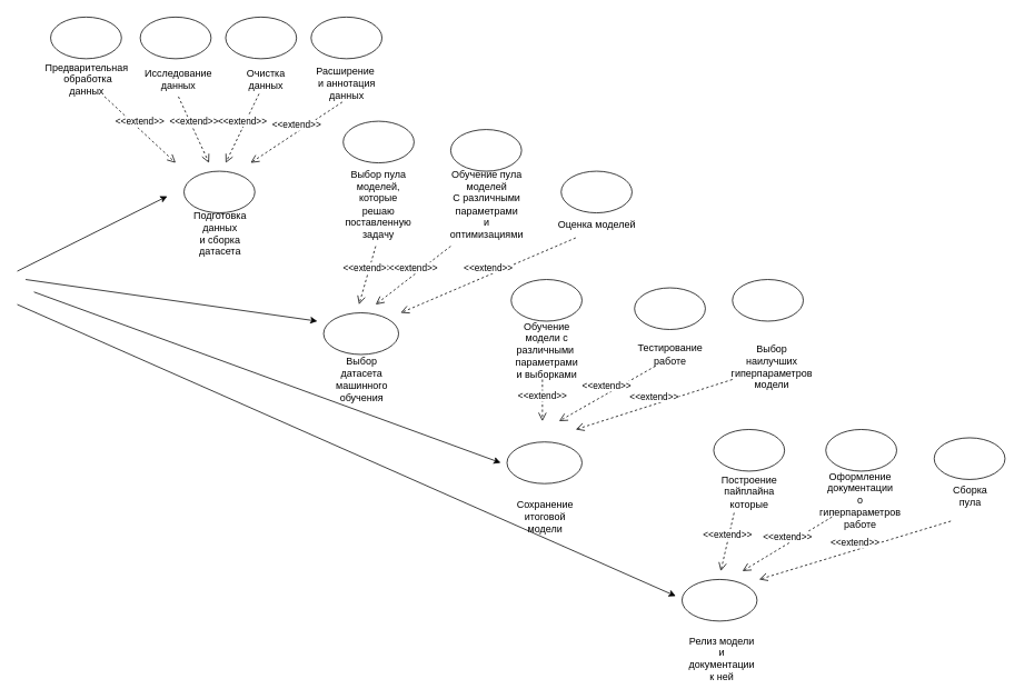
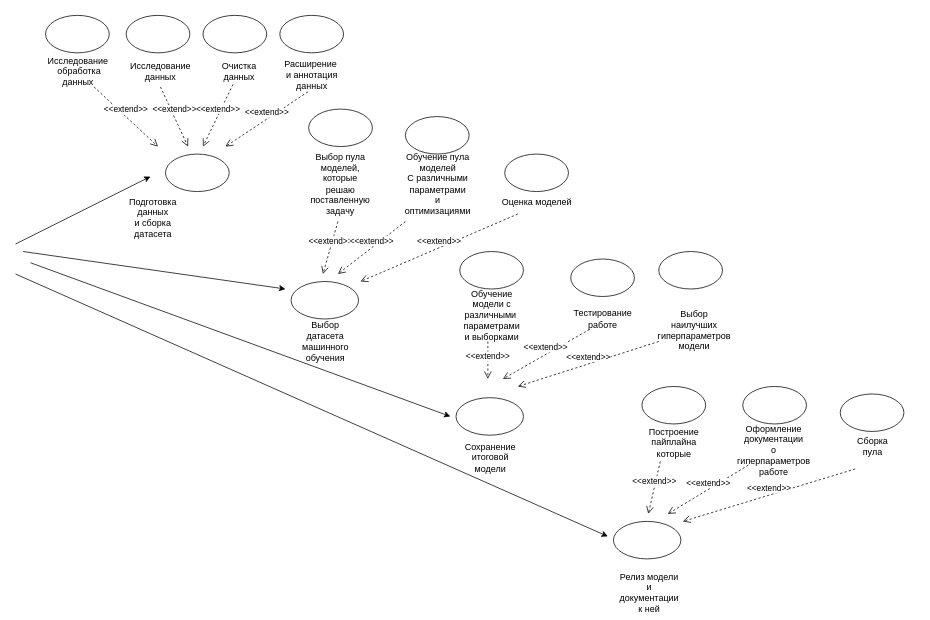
  <mxCell id="0" />
  <mxCell id="1" parent="0" />
  <mxCell id="2" value="" style="ellipse;whiteSpace=wrap;html=1;" parent="1" vertex="1"><mxGeometry x="220" y="205" width="85" height="50" as="geometry" /></mxCell>
  <mxCell id="3" value="" style="ellipse;whiteSpace=wrap;html=1;" parent="1" vertex="1"><mxGeometry x="387.5" y="375" width="90" height="50" as="geometry" /></mxCell>
- <mxCell id="4" value="&lt;span style=&quot;text-wrap: wrap;&quot;&gt;Подготовка данных&lt;/span&gt;&lt;div&gt;&lt;span style=&quot;text-wrap: wrap;&quot;&gt;и сборка датасета&lt;/span&gt;&lt;/div&gt;" style="text;html=1;align=center;verticalAlign=middle;resizable=0;points=[];autosize=1;strokeColor=none;fillColor=none;" parent="1" vertex="1"><mxGeometry x="197.5" y="260" width="130" height="40" as="geometry" /></mxCell>
+ <mxCell id="4" value="&lt;span style=&quot;text-wrap: wrap;&quot;&gt;Подготовка данных&lt;/span&gt;&lt;div&gt;&lt;span style=&quot;text-wrap: wrap;&quot;&gt;и сборка датасета&lt;/span&gt;&lt;/div&gt;" style="text;html=1;align=center;verticalAlign=middle;resizable=0;points=[];autosize=1;strokeColor=none;fillColor=none;" parent="1" vertex="1"><mxGeometry x="137.5" y="270" width="130" height="40" as="geometry" /></mxCell>
  <mxCell id="5" value="" style="ellipse;whiteSpace=wrap;html=1;" parent="1" vertex="1"><mxGeometry x="607.5" y="530" width="90" height="50" as="geometry" /></mxCell>
  <mxCell id="6" value="" style="ellipse;whiteSpace=wrap;html=1;" parent="1" vertex="1"><mxGeometry x="817.5" y="695" width="90" height="50" as="geometry" /></mxCell>
- <mxCell id="7" value="&lt;span style=&quot;text-wrap: wrap;&quot;&gt;Сохранение итоговой модели&lt;/span&gt;" style="text;html=1;align=center;verticalAlign=middle;resizable=0;points=[];autosize=1;strokeColor=none;fillColor=none;" parent="1" vertex="1"><mxGeometry x="557.5" y="605" width="190" height="30" as="geometry" /></mxCell>
+ <mxCell id="7" value="&lt;span style=&quot;text-wrap: wrap;&quot;&gt;Сохранение итоговой модели&lt;/span&gt;" style="text;html=1;align=center;verticalAlign=middle;resizable=0;points=[];autosize=1;strokeColor=none;fillColor=none;" parent="1" vertex="1"><mxGeometry x="557.5" y="595" width="190" height="30" as="geometry" /></mxCell>
  <mxCell id="8" value="&lt;span style=&quot;text-wrap: wrap;&quot;&gt;Релиз модели и документации к ней&lt;/span&gt;" style="text;html=1;align=center;verticalAlign=middle;resizable=0;points=[];autosize=1;strokeColor=none;fillColor=none;" parent="1" vertex="1"><mxGeometry x="750" y="775" width="230" height="30" as="geometry" /></mxCell>
  <mxCell id="9" value="" style="ellipse;whiteSpace=wrap;html=1;" parent="1" vertex="1"><mxGeometry x="60" y="20" width="85" height="50" as="geometry" /></mxCell>
  <mxCell id="10" value="" style="ellipse;whiteSpace=wrap;html=1;" parent="1" vertex="1"><mxGeometry x="167.5" y="20" width="85" height="50" as="geometry" /></mxCell>
  <mxCell id="11" value="" style="ellipse;whiteSpace=wrap;html=1;" parent="1" vertex="1"><mxGeometry x="270" y="20" width="85" height="50" as="geometry" /></mxCell>
  <mxCell id="12" value="" style="ellipse;whiteSpace=wrap;html=1;" parent="1" vertex="1"><mxGeometry x="372.5" y="20" width="85" height="50" as="geometry" /></mxCell>
- <mxCell id="13" value="&lt;div style=&quot;text-wrap: wrap;&quot;&gt;Предварительная&lt;/div&gt;&lt;div style=&quot;text-wrap: wrap;&quot;&gt;&amp;nbsp;обработка данных&lt;/div&gt;" style="text;html=1;align=center;verticalAlign=middle;resizable=0;points=[];autosize=1;strokeColor=none;fillColor=none;" parent="1" vertex="1"><mxGeometry x="37.5" y="75" width="130" height="40" as="geometry" /></mxCell>
+ <mxCell id="13" value="&lt;div style=&quot;text-wrap: wrap;&quot;&gt;Исследование&lt;/div&gt;&lt;div style=&quot;text-wrap: wrap;&quot;&gt;&amp;nbsp;обработка данных&lt;/div&gt;" style="text;html=1;align=center;verticalAlign=middle;resizable=0;points=[];autosize=1;strokeColor=none;fillColor=none;" parent="1" vertex="1"><mxGeometry x="37.5" y="75" width="130" height="40" as="geometry" /></mxCell>
  <mxCell id="14" value="&lt;div style=&quot;text-wrap: wrap;&quot;&gt;Исследование&lt;/div&gt;&lt;div style=&quot;text-wrap: wrap;&quot;&gt;данных&lt;/div&gt;" style="text;html=1;align=center;verticalAlign=middle;resizable=0;points=[];autosize=1;strokeColor=none;fillColor=none;" parent="1" vertex="1"><mxGeometry x="162.5" y="75" width="100" height="40" as="geometry" /></mxCell>
  <mxCell id="15" value="&lt;span style=&quot;text-wrap: wrap;&quot;&gt;Очистка данных&lt;/span&gt;" style="text;html=1;align=center;verticalAlign=middle;resizable=0;points=[];autosize=1;strokeColor=none;fillColor=none;" parent="1" vertex="1"><mxGeometry x="262.5" y="80" width="110" height="30" as="geometry" /></mxCell>
  <mxCell id="16" value="&lt;div style=&quot;text-wrap: wrap;&quot;&gt;Расширение&amp;nbsp;&lt;/div&gt;&lt;div style=&quot;text-wrap: wrap;&quot;&gt;и аннотация данных&lt;/div&gt;" style="text;html=1;align=center;verticalAlign=middle;resizable=0;points=[];autosize=1;strokeColor=none;fillColor=none;" parent="1" vertex="1"><mxGeometry x="345" y="80" width="140" height="40" as="geometry" /></mxCell>
  <mxCell id="17" value="&lt;span style=&quot;text-wrap: wrap;&quot;&gt;Выбор датасета машинного обучения&lt;/span&gt;" style="text;html=1;align=center;verticalAlign=middle;resizable=0;points=[];autosize=1;strokeColor=none;fillColor=none;" parent="1" vertex="1"><mxGeometry x="312.5" y="440" width="240" height="30" as="geometry" /></mxCell>
  <mxCell id="18" value="" style="ellipse;whiteSpace=wrap;html=1;" parent="1" vertex="1"><mxGeometry x="411" y="145" width="85" height="50" as="geometry" /></mxCell>
  <mxCell id="19" value="" style="ellipse;whiteSpace=wrap;html=1;" parent="1" vertex="1"><mxGeometry x="540" y="155" width="85" height="50" as="geometry" /></mxCell>
  <mxCell id="20" value="" style="ellipse;whiteSpace=wrap;html=1;" parent="1" vertex="1"><mxGeometry x="672.5" y="205" width="85" height="50" as="geometry" /></mxCell>
  <mxCell id="21" value="&lt;div style=&quot;text-wrap: wrap;&quot;&gt;&lt;div&gt;Выбор пула моделей,&lt;/div&gt;&lt;div&gt;которые решаю&lt;/div&gt;&lt;div&gt;поставленную задачу&lt;/div&gt;&lt;/div&gt;" style="text;html=1;align=center;verticalAlign=middle;resizable=0;points=[];autosize=1;strokeColor=none;fillColor=none;" parent="1" vertex="1"><mxGeometry x="382.5" y="215" width="140" height="60" as="geometry" /></mxCell>
  <mxCell id="22" value="&lt;div style=&quot;text-wrap: wrap;&quot;&gt;&lt;div&gt;Обучение пула моделей&lt;/div&gt;&lt;div&gt;С различными параметрами&lt;/div&gt;&lt;div&gt;и оптимизациями&lt;/div&gt;&lt;/div&gt;" style="text;html=1;align=center;verticalAlign=middle;resizable=0;points=[];autosize=1;strokeColor=none;fillColor=none;" parent="1" vertex="1"><mxGeometry x="492.5" y="215" width="180" height="60" as="geometry" /></mxCell>
  <mxCell id="23" value="&lt;div&gt;&lt;span style=&quot;text-wrap: wrap;&quot;&gt;Оценка&amp;nbsp;&lt;/span&gt;&lt;span style=&quot;text-wrap: wrap; background-color: initial;&quot;&gt;моделей&lt;/span&gt;&lt;/div&gt;" style="text;html=1;align=center;verticalAlign=middle;resizable=0;points=[];autosize=1;strokeColor=none;fillColor=none;" parent="1" vertex="1"><mxGeometry x="655" y="255" width="120" height="30" as="geometry" /></mxCell>
  <mxCell id="24" value="" style="ellipse;whiteSpace=wrap;html=1;" parent="1" vertex="1"><mxGeometry x="612.5" y="335" width="85" height="50" as="geometry" /></mxCell>
  <mxCell id="25" value="" style="ellipse;whiteSpace=wrap;html=1;" parent="1" vertex="1"><mxGeometry x="760.5" y="345" width="85" height="50" as="geometry" /></mxCell>
  <mxCell id="26" value="" style="ellipse;whiteSpace=wrap;html=1;" parent="1" vertex="1"><mxGeometry x="878" y="335" width="85" height="50" as="geometry" /></mxCell>
  <mxCell id="27" value="&lt;div style=&quot;text-wrap: wrap;&quot;&gt;&lt;div&gt;Обучение модели с различными&amp;nbsp;&lt;/div&gt;&lt;div&gt;параметрами и выборками&lt;/div&gt;&lt;/div&gt;" style="text;html=1;align=center;verticalAlign=middle;resizable=0;points=[];autosize=1;strokeColor=none;fillColor=none;" parent="1" vertex="1"><mxGeometry x="550" y="400" width="210" height="40" as="geometry" /></mxCell>
  <mxCell id="28" value="&lt;div style=&quot;&quot;&gt;&lt;span style=&quot;text-wrap: wrap;&quot;&gt;Тестирование работе&lt;/span&gt;&lt;br&gt;&lt;/div&gt;" style="text;html=1;align=center;verticalAlign=middle;resizable=0;points=[];autosize=1;strokeColor=none;fillColor=none;" parent="1" vertex="1"><mxGeometry x="728" y="410" width="150" height="30" as="geometry" /></mxCell>
  <mxCell id="29" value="&lt;div&gt;&lt;span style=&quot;text-wrap: wrap;&quot;&gt;Выбор наилучших гиперпараметров модели&lt;/span&gt;&lt;/div&gt;" style="text;html=1;align=center;verticalAlign=middle;resizable=0;points=[];autosize=1;strokeColor=none;fillColor=none;" parent="1" vertex="1"><mxGeometry x="790" y="425" width="270" height="30" as="geometry" /></mxCell>
  <mxCell id="30" value="" style="ellipse;whiteSpace=wrap;html=1;" parent="1" vertex="1"><mxGeometry x="855.5" y="515" width="85" height="50" as="geometry" /></mxCell>
  <mxCell id="31" value="" style="ellipse;whiteSpace=wrap;html=1;" parent="1" vertex="1"><mxGeometry x="990" y="515" width="85" height="50" as="geometry" /></mxCell>
  <mxCell id="32" value="" style="ellipse;whiteSpace=wrap;html=1;" parent="1" vertex="1"><mxGeometry x="1120" y="525" width="85" height="50" as="geometry" /></mxCell>
  <mxCell id="33" value="&lt;div style=&quot;text-wrap: wrap;&quot;&gt;&lt;div&gt;Построение пайплайна&lt;/div&gt;&lt;div&gt;которые&lt;/div&gt;&lt;/div&gt;" style="text;html=1;align=center;verticalAlign=middle;resizable=0;points=[];autosize=1;strokeColor=none;fillColor=none;" parent="1" vertex="1"><mxGeometry x="823" y="570" width="150" height="40" as="geometry" /></mxCell>
  <mxCell id="34" value="&lt;div style=&quot;text-wrap: wrap;&quot;&gt;&lt;div&gt;Оформление документации&lt;/div&gt;&lt;div&gt;о гиперпараметров работе&lt;/div&gt;&lt;/div&gt;" style="text;html=1;align=center;verticalAlign=middle;resizable=0;points=[];autosize=1;strokeColor=none;fillColor=none;" parent="1" vertex="1"><mxGeometry x="940.5" y="580" width="180" height="40" as="geometry" /></mxCell>
  <mxCell id="35" value="&lt;span style=&quot;text-wrap: wrap;&quot;&gt;Сборка пула&lt;/span&gt;" style="text;html=1;align=center;verticalAlign=middle;resizable=0;points=[];autosize=1;strokeColor=none;fillColor=none;" parent="1" vertex="1"><mxGeometry x="1107.5" y="580" width="110" height="30" as="geometry" /></mxCell>
  <mxCell id="36" value="&amp;lt;&amp;lt;extend&amp;gt;&amp;gt;" style="html=1;verticalAlign=bottom;endArrow=open;dashed=1;endSize=8;curved=0;rounded=0;exitX=0.671;exitY=1.012;exitDx=0;exitDy=0;exitPerimeter=0;" parent="1" source="13" edge="1"><mxGeometry relative="1" as="geometry"><mxPoint x="130" y="125" as="sourcePoint" /><mxPoint x="210" y="195" as="targetPoint" /></mxGeometry></mxCell>
  <mxCell id="37" value="&amp;lt;&amp;lt;extend&amp;gt;&amp;gt;" style="html=1;verticalAlign=bottom;endArrow=open;dashed=1;endSize=8;curved=0;rounded=0;exitX=0.508;exitY=1.012;exitDx=0;exitDy=0;exitPerimeter=0;" parent="1" source="14" edge="1"><mxGeometry relative="1" as="geometry"><mxPoint x="140" y="135" as="sourcePoint" /><mxPoint x="250" y="195" as="targetPoint" /></mxGeometry></mxCell>
  <mxCell id="38" value="&amp;lt;&amp;lt;extend&amp;gt;&amp;gt;" style="html=1;verticalAlign=bottom;endArrow=open;dashed=1;endSize=8;curved=0;rounded=0;exitX=0.432;exitY=1.071;exitDx=0;exitDy=0;exitPerimeter=0;" parent="1" source="15" edge="1"><mxGeometry relative="1" as="geometry"><mxPoint x="150" y="145" as="sourcePoint" /><mxPoint x="270" y="195" as="targetPoint" /></mxGeometry></mxCell>
  <mxCell id="39" value="&amp;lt;&amp;lt;extend&amp;gt;&amp;gt;" style="html=1;verticalAlign=bottom;endArrow=open;dashed=1;endSize=8;curved=0;rounded=0;exitX=0.464;exitY=1.05;exitDx=0;exitDy=0;exitPerimeter=0;" parent="1" source="16" edge="1"><mxGeometry relative="1" as="geometry"><mxPoint x="320" y="122" as="sourcePoint" /><mxPoint x="300" y="195" as="targetPoint" /></mxGeometry></mxCell>
  <mxCell id="40" value="&amp;lt;&amp;lt;extend&amp;gt;&amp;gt;" style="html=1;verticalAlign=bottom;endArrow=open;dashed=1;endSize=8;curved=0;rounded=0;" parent="1" edge="1"><mxGeometry relative="1" as="geometry"><mxPoint x="450" y="295" as="sourcePoint" /><mxPoint x="430" y="365" as="targetPoint" /></mxGeometry></mxCell>
  <mxCell id="41" value="&amp;lt;&amp;lt;extend&amp;gt;&amp;gt;" style="html=1;verticalAlign=bottom;endArrow=open;dashed=1;endSize=8;curved=0;rounded=0;" parent="1" edge="1"><mxGeometry relative="1" as="geometry"><mxPoint x="540" y="295" as="sourcePoint" /><mxPoint x="450" y="365" as="targetPoint" /></mxGeometry></mxCell>
  <mxCell id="42" value="&amp;lt;&amp;lt;extend&amp;gt;&amp;gt;" style="html=1;verticalAlign=bottom;endArrow=open;dashed=1;endSize=8;curved=0;rounded=0;" parent="1" edge="1"><mxGeometry relative="1" as="geometry"><mxPoint x="690" y="285" as="sourcePoint" /><mxPoint x="480" y="375" as="targetPoint" /></mxGeometry></mxCell>
  <mxCell id="43" value="&amp;lt;&amp;lt;extend&amp;gt;&amp;gt;" style="html=1;verticalAlign=bottom;endArrow=open;dashed=1;endSize=8;curved=0;rounded=0;" parent="1" edge="1"><mxGeometry x="0.2" relative="1" as="geometry"><mxPoint x="650" y="455" as="sourcePoint" /><mxPoint x="650" y="505" as="targetPoint" /><mxPoint y="-1" as="offset" /></mxGeometry></mxCell>
  <mxCell id="44" value="&amp;lt;&amp;lt;extend&amp;gt;&amp;gt;" style="html=1;verticalAlign=bottom;endArrow=open;dashed=1;endSize=8;curved=0;rounded=0;exitX=0.384;exitY=0.964;exitDx=0;exitDy=0;exitPerimeter=0;" parent="1" source="28" edge="1"><mxGeometry relative="1" as="geometry"><mxPoint x="661" y="452" as="sourcePoint" /><mxPoint x="670" y="505" as="targetPoint" /></mxGeometry></mxCell>
  <mxCell id="45" value="&amp;lt;&amp;lt;extend&amp;gt;&amp;gt;" style="html=1;verticalAlign=bottom;endArrow=open;dashed=1;endSize=8;curved=0;rounded=0;" parent="1" source="29" edge="1"><mxGeometry relative="1" as="geometry"><mxPoint x="671" y="462" as="sourcePoint" /><mxPoint x="690" y="515" as="targetPoint" /></mxGeometry></mxCell>
  <mxCell id="46" value="&amp;lt;&amp;lt;extend&amp;gt;&amp;gt;" style="html=1;verticalAlign=bottom;endArrow=open;dashed=1;endSize=8;curved=0;rounded=0;" parent="1" edge="1"><mxGeometry relative="1" as="geometry"><mxPoint x="880" y="615" as="sourcePoint" /><mxPoint x="864" y="685" as="targetPoint" /></mxGeometry></mxCell>
  <mxCell id="47" value="&amp;lt;&amp;lt;extend&amp;gt;&amp;gt;" style="html=1;verticalAlign=bottom;endArrow=open;dashed=1;endSize=8;curved=0;rounded=0;" parent="1" source="34" edge="1"><mxGeometry relative="1" as="geometry"><mxPoint x="874" y="622" as="sourcePoint" /><mxPoint x="890" y="685" as="targetPoint" /></mxGeometry></mxCell>
  <mxCell id="48" value="&amp;lt;&amp;lt;extend&amp;gt;&amp;gt;" style="html=1;verticalAlign=bottom;endArrow=open;dashed=1;endSize=8;curved=0;rounded=0;" parent="1" edge="1"><mxGeometry relative="1" as="geometry"><mxPoint x="1140" y="625" as="sourcePoint" /><mxPoint x="910" y="695" as="targetPoint" /></mxGeometry></mxCell>
  <mxCell id="49" value="" style="endArrow=classic;html=1;rounded=0;" parent="1" edge="1"><mxGeometry width="50" height="50" relative="1" as="geometry"><mxPoint x="20" y="325" as="sourcePoint" /><mxPoint x="200" y="235" as="targetPoint" /></mxGeometry></mxCell>
  <mxCell id="50" value="" style="endArrow=classic;html=1;rounded=0;" edge="1" parent="1"><mxGeometry width="50" height="50" relative="1" as="geometry"><mxPoint x="30" y="335" as="sourcePoint" /><mxPoint x="380" y="385" as="targetPoint" /></mxGeometry></mxCell>
  <mxCell id="51" value="" style="endArrow=classic;html=1;rounded=0;" edge="1" parent="1"><mxGeometry width="50" height="50" relative="1" as="geometry"><mxPoint y="350" as="sourcePoint" x="40" /><mxPoint x="600" y="555" as="targetPoint" /></mxGeometry></mxCell>
  <mxCell id="52" value="" style="endArrow=classic;html=1;rounded=0;" edge="1" parent="1"><mxGeometry width="50" height="50" relative="1" as="geometry"><mxPoint x="20" y="365" as="sourcePoint" /><mxPoint x="810" y="715" as="targetPoint" /></mxGeometry></mxCell>
